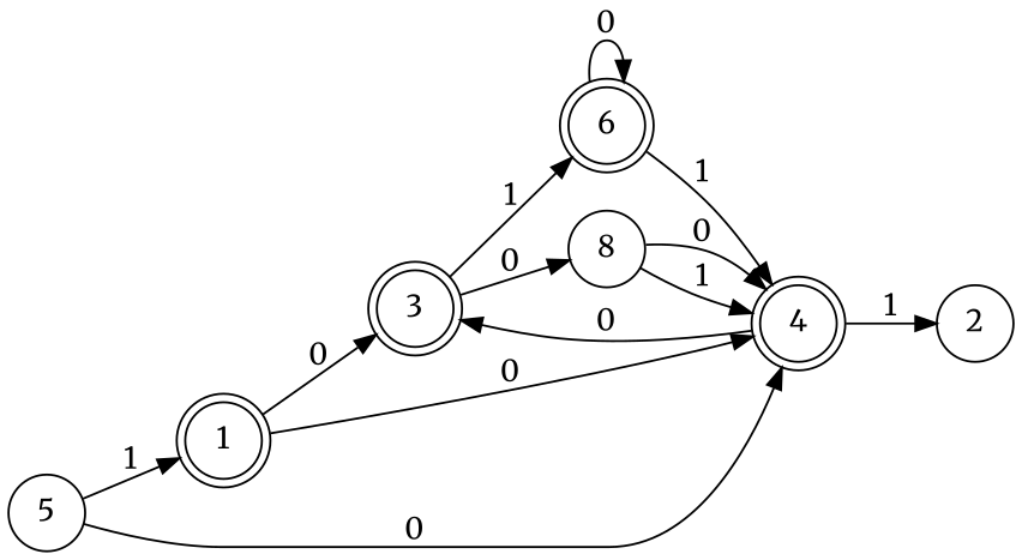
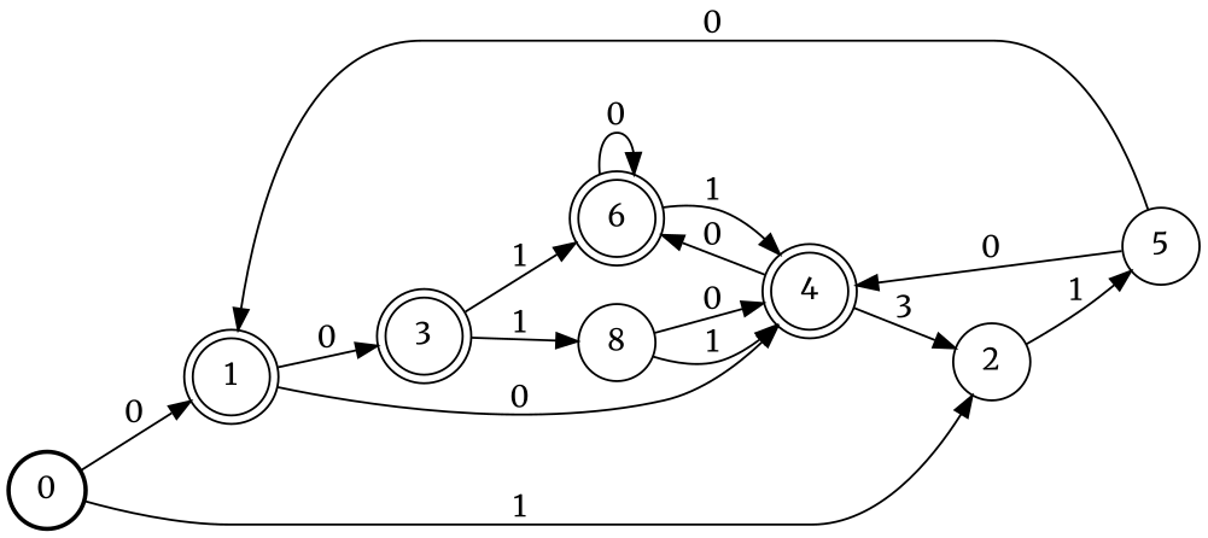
  digraph {
    fontname=Merriweather
    rankdir=LR
    node [fontname=Merriweather shape=circle]
    edge [fontname=Merriweather]
+   0 [style=bold]
    1 [peripheries=2]
    2
    3 [peripheries=2]
    4 [peripheries=2]
    5
    6 [peripheries=2]
    n8 [label=8]
+   0 -> 1 [label=0]
+   0 -> 2 [label=1]
    1 -> 3 [label=0]
    1 -> 4 [label=0]
+   2 -> 5 [label=1]
    3 -> 6 [label=1]
-   3 -> n8 [label=0]
-   4 -> 2 [label=1]
-   4 -> 3 [label=0]
-   5 -> 1 [label=1]
+   3 -> n8 [label=1]
+   4 -> 2 [label=3]
+   4 -> 6 [label=0]
+   5 -> 1 [label=0]
    5 -> 4 [label=0]
    6 -> 4 [label=1]
    6 -> 6 [label=0]
    n8 -> 4 [label=0]
    n8 -> 4 [label=1]
  }
